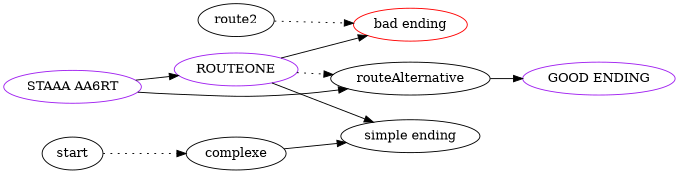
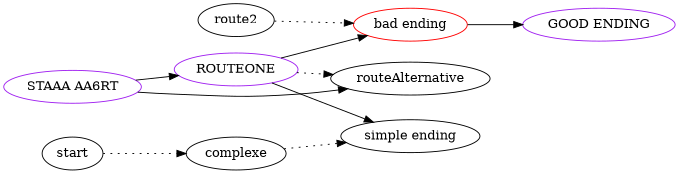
  digraph {
    rankdir=LR
    n1 [color=red label="bad ending"]
    n2 [label=complexe]
    n3 [label="simple ending"]
    n4 [color=purple label="GOOD ENDING"]
    n5 [label=route2]
    n6 [label=routeAlternative]
    n7 [color=purple label=ROUTEONE]
    n8 [color=purple label="STAAA AA6RT"]
    n9 [label=start]
-   n2 -> n3 [style=solid]
+   n2 -> n3 [style=dotted]
    n5 -> n1 [style=dotted]
-   n6 -> n4
+   n1 -> n4
    n7 -> n1
    n7 -> n3
    n7 -> n6 [style=dotted]
    n8 -> n6
    n8 -> n7
    n9 -> n2 [style=dotted]
  }
